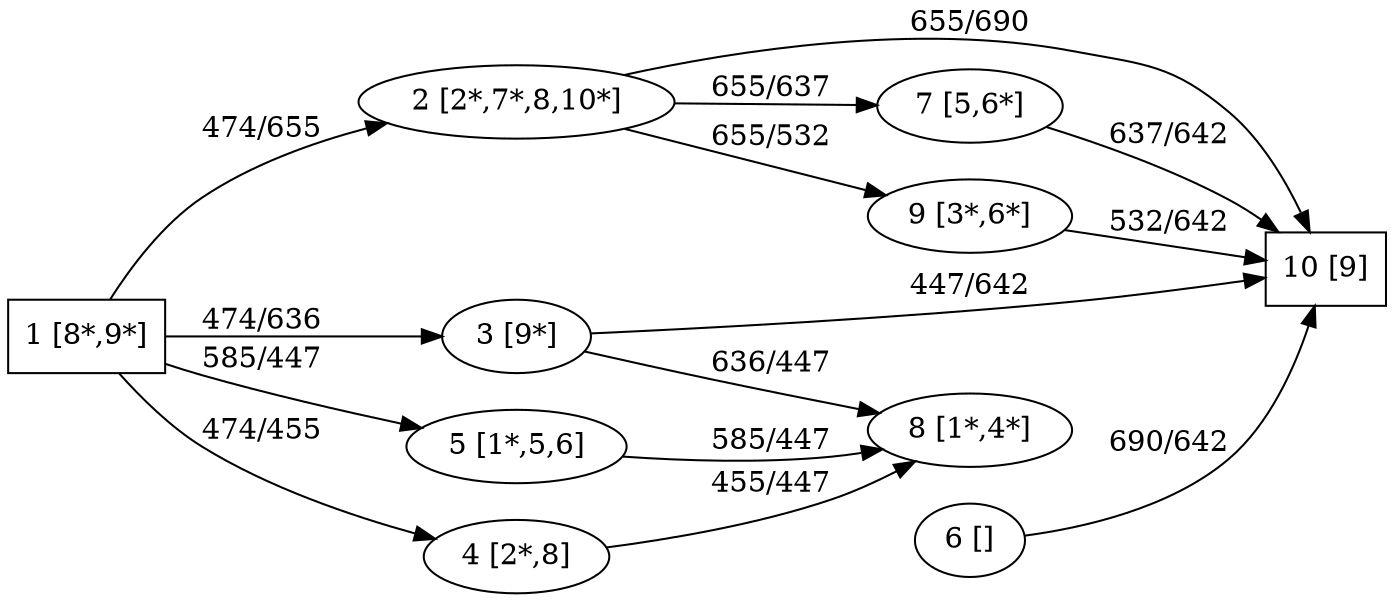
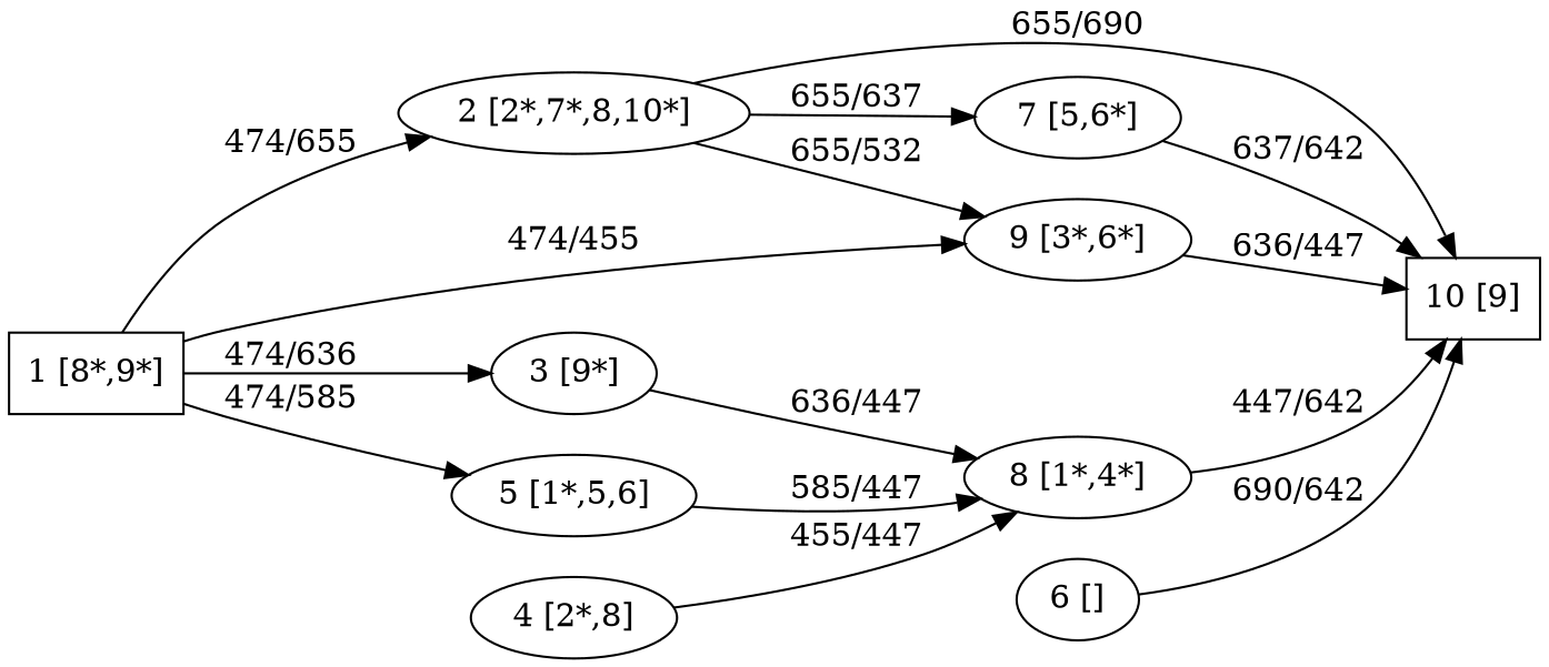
  strict digraph {
    rankdir=LR
    n1 [label="1 [8*,9*]" shape=box]
    n2 [label="2 [2*,7*,8,10*]"]
    n3 [label="3 [9*]"]
    n4 [label="4 [2*,8]"]
    n5 [label="5 [1*,5,6]"]
    n6 [label="7 [5,6*]"]
    n7 [label="9 [3*,6*]"]
    n8 [label="10 [9]" shape=box]
    n9 [label="8 [1*,4*]"]
    n10 [label="6 []"]
    n1 -> n2 [label="474/655"]
    n1 -> n3 [label="474/636"]
-   n1 -> n4 [label="474/455"]
-   n1 -> n5 [label="585/447"]
+   n1 -> n7 [label="474/455"]
+   n1 -> n5 [label="474/585"]
    n2 -> n6 [label="655/637"]
    n2 -> n7 [label="655/532"]
    n2 -> n8 [label="655/690"]
    n3 -> n9 [label="636/447"]
    n4 -> n9 [label="455/447"]
    n5 -> n9 [label="585/447"]
    n6 -> n8 [label="637/642"]
-   n7 -> n8 [label="532/642"]
-   n3 -> n8 [label="447/642"]
+   n7 -> n8 [label="636/447"]
+   n9 -> n8 [label="447/642"]
    n10 -> n8 [label="690/642"]
  }
